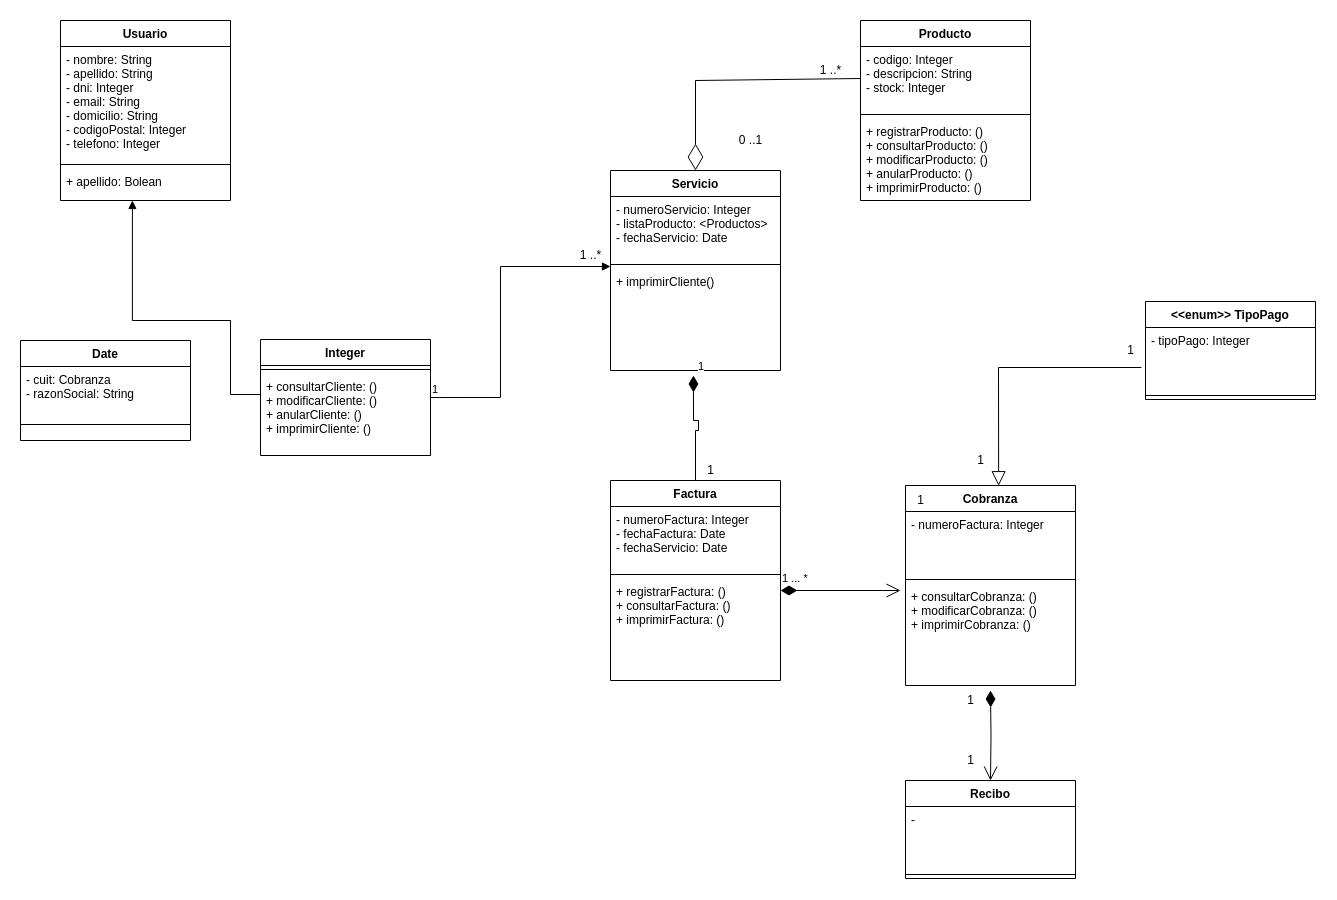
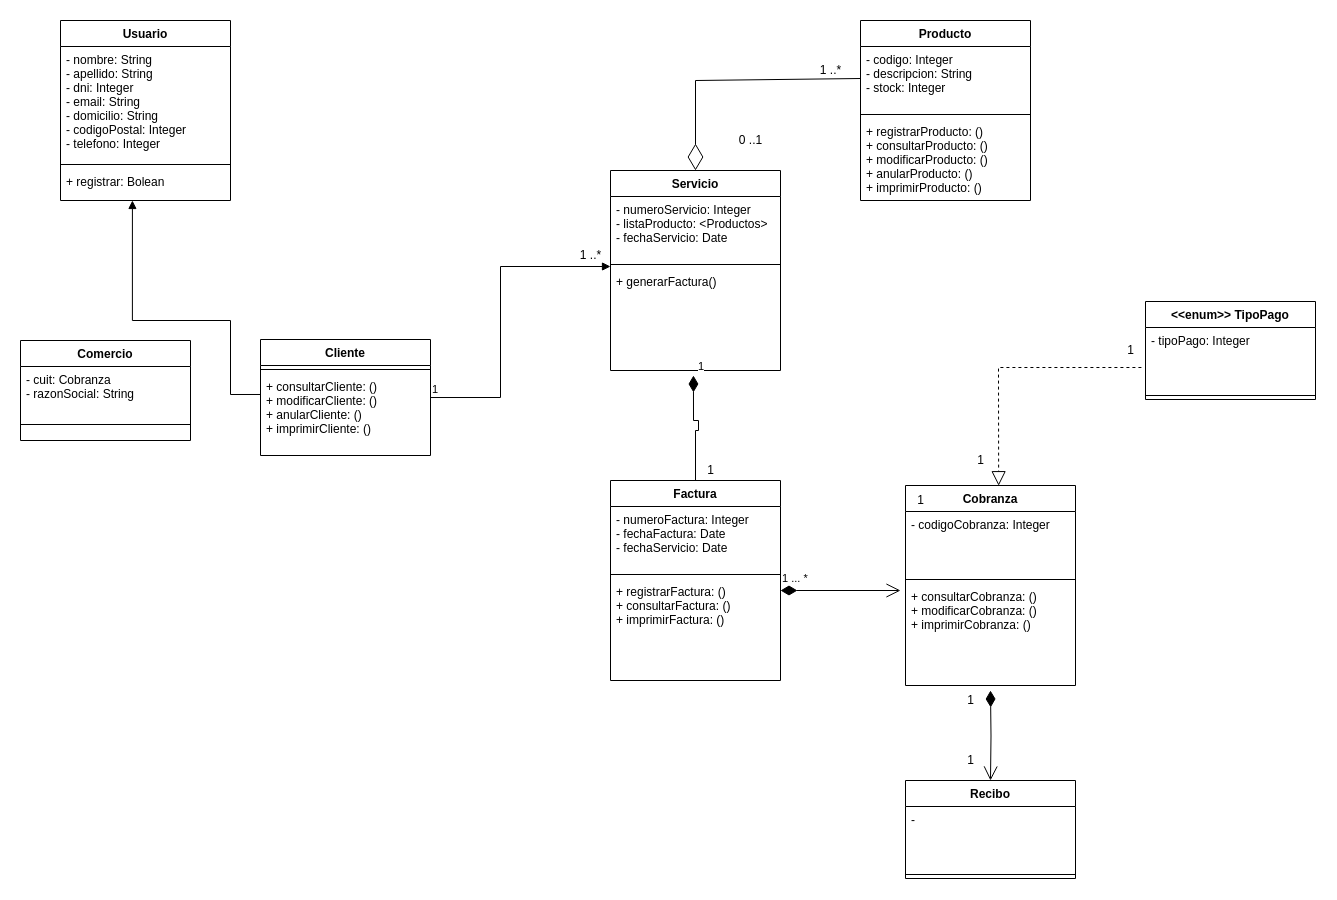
  <mxCell id="0" />
  <mxCell id="1" parent="0" />
  <mxCell id="2" value="Usuario" style="swimlane;fontStyle=1;align=center;verticalAlign=top;childLayout=stackLayout;horizontal=1;startSize=26;horizontalStack=0;resizeParent=1;resizeParentMax=0;resizeLast=0;collapsible=1;marginBottom=0;" vertex="1" parent="1"><mxGeometry x="60" y="20" width="170" height="180" as="geometry" /></mxCell>
  <mxCell id="3" value="- nombre: String&#10;- apellido: String&#10;- dni: Integer&#10;- email: String&#10;- domicilio: String&#10;- codigoPostal: Integer&#10;- telefono: Integer" style="text;strokeColor=none;fillColor=none;align=left;verticalAlign=top;spacingLeft=4;spacingRight=4;overflow=hidden;rotatable=0;points=[[0,0.5],[1,0.5]];portConstraint=eastwest;" vertex="1" parent="2"><mxGeometry y="26" width="170" height="114" as="geometry" /></mxCell>
  <mxCell id="4" value="" style="line;strokeWidth=1;fillColor=none;align=left;verticalAlign=middle;spacingTop=-1;spacingLeft=3;spacingRight=3;rotatable=0;labelPosition=right;points=[];portConstraint=eastwest;strokeColor=inherit;" vertex="1" parent="2"><mxGeometry y="140" width="170" height="8" as="geometry" /></mxCell>
- <mxCell id="5" value="+ apellido: Bolean" style="text;strokeColor=none;fillColor=none;align=left;verticalAlign=top;spacingLeft=4;spacingRight=4;overflow=hidden;rotatable=0;points=[[0,0.5],[1,0.5]];portConstraint=eastwest;" vertex="1" parent="2"><mxGeometry y="148" width="170" height="32" as="geometry" /></mxCell>
- <mxCell id="6" value="Integer" style="swimlane;fontStyle=1;align=center;verticalAlign=top;childLayout=stackLayout;horizontal=1;startSize=26;horizontalStack=0;resizeParent=1;resizeParentMax=0;resizeLast=0;collapsible=1;marginBottom=0;" vertex="1" parent="1"><mxGeometry x="260" y="339" width="170" height="116" as="geometry" /></mxCell>
+ <mxCell id="5" value="+ registrar: Bolean" style="text;strokeColor=none;fillColor=none;align=left;verticalAlign=top;spacingLeft=4;spacingRight=4;overflow=hidden;rotatable=0;points=[[0,0.5],[1,0.5]];portConstraint=eastwest;" vertex="1" parent="2"><mxGeometry y="148" width="170" height="32" as="geometry" /></mxCell>
+ <mxCell id="6" value="Cliente" style="swimlane;fontStyle=1;align=center;verticalAlign=top;childLayout=stackLayout;horizontal=1;startSize=26;horizontalStack=0;resizeParent=1;resizeParentMax=0;resizeLast=0;collapsible=1;marginBottom=0;" vertex="1" parent="1"><mxGeometry x="260" y="339" width="170" height="116" as="geometry" /></mxCell>
  <mxCell id="7" value="" style="line;strokeWidth=1;fillColor=none;align=left;verticalAlign=middle;spacingTop=-1;spacingLeft=3;spacingRight=3;rotatable=0;labelPosition=right;points=[];portConstraint=eastwest;strokeColor=inherit;" vertex="1" parent="6"><mxGeometry y="26" width="170" height="8" as="geometry" /></mxCell>
  <mxCell id="8" value="+ consultarCliente: ()&#10;+ modificarCliente: ()&#10;+ anularCliente: ()&#10;+ imprimirCliente: ()&#10;" style="text;strokeColor=none;fillColor=none;align=left;verticalAlign=top;spacingLeft=4;spacingRight=4;overflow=hidden;rotatable=0;points=[[0,0.5],[1,0.5]];portConstraint=eastwest;" vertex="1" parent="6"><mxGeometry y="34" width="170" height="82" as="geometry" /></mxCell>
  <mxCell id="9" value="Servicio" style="swimlane;fontStyle=1;align=center;verticalAlign=top;childLayout=stackLayout;horizontal=1;startSize=26;horizontalStack=0;resizeParent=1;resizeParentMax=0;resizeLast=0;collapsible=1;marginBottom=0;" vertex="1" parent="1"><mxGeometry x="610" y="170" width="170" height="200" as="geometry" /></mxCell>
  <mxCell id="10" value="- numeroServicio: Integer&#10;- listaProducto: &lt;Productos&gt;&#10;- fechaServicio: Date" style="text;strokeColor=none;fillColor=none;align=left;verticalAlign=top;spacingLeft=4;spacingRight=4;overflow=hidden;rotatable=0;points=[[0,0.5],[1,0.5]];portConstraint=eastwest;" vertex="1" parent="9"><mxGeometry y="26" width="170" height="64" as="geometry" /></mxCell>
  <mxCell id="11" value="" style="line;strokeWidth=1;fillColor=none;align=left;verticalAlign=middle;spacingTop=-1;spacingLeft=3;spacingRight=3;rotatable=0;labelPosition=right;points=[];portConstraint=eastwest;strokeColor=inherit;" vertex="1" parent="9"><mxGeometry y="90" width="170" height="8" as="geometry" /></mxCell>
- <mxCell id="12" value="+ imprimirCliente()" style="text;strokeColor=none;fillColor=none;align=left;verticalAlign=top;spacingLeft=4;spacingRight=4;overflow=hidden;rotatable=0;points=[[0,0.5],[1,0.5]];portConstraint=eastwest;" vertex="1" parent="9"><mxGeometry y="98" width="170" height="102" as="geometry" /></mxCell>
+ <mxCell id="12" value="+ generarFactura()" style="text;strokeColor=none;fillColor=none;align=left;verticalAlign=top;spacingLeft=4;spacingRight=4;overflow=hidden;rotatable=0;points=[[0,0.5],[1,0.5]];portConstraint=eastwest;" vertex="1" parent="9"><mxGeometry y="98" width="170" height="102" as="geometry" /></mxCell>
  <mxCell id="13" value="" style="endArrow=block;endFill=1;html=1;edgeStyle=orthogonalEdgeStyle;align=left;verticalAlign=top;rounded=0;entryX=0.423;entryY=0.999;entryDx=0;entryDy=0;entryPerimeter=0;exitX=0;exitY=0.256;exitDx=0;exitDy=0;exitPerimeter=0;" edge="1" parent="1" source="8" target="5"><mxGeometry x="-1" relative="1" as="geometry"><mxPoint x="330" y="263" as="sourcePoint" /><mxPoint x="360" y="390" as="targetPoint" /><Array as="points"><mxPoint x="230" y="394" /><mxPoint x="230" y="320" /><mxPoint x="132" y="320" /></Array></mxGeometry></mxCell>
  <mxCell id="14" value="Producto" style="swimlane;fontStyle=1;align=center;verticalAlign=top;childLayout=stackLayout;horizontal=1;startSize=26;horizontalStack=0;resizeParent=1;resizeParentMax=0;resizeLast=0;collapsible=1;marginBottom=0;" vertex="1" parent="1"><mxGeometry x="860" y="20" width="170" height="180" as="geometry" /></mxCell>
  <mxCell id="15" value="- codigo: Integer&#10;- descripcion: String&#10;- stock: Integer" style="text;strokeColor=none;fillColor=none;align=left;verticalAlign=top;spacingLeft=4;spacingRight=4;overflow=hidden;rotatable=0;points=[[0,0.5],[1,0.5]];portConstraint=eastwest;" vertex="1" parent="14"><mxGeometry y="26" width="170" height="64" as="geometry" /></mxCell>
  <mxCell id="16" value="" style="line;strokeWidth=1;fillColor=none;align=left;verticalAlign=middle;spacingTop=-1;spacingLeft=3;spacingRight=3;rotatable=0;labelPosition=right;points=[];portConstraint=eastwest;strokeColor=inherit;" vertex="1" parent="14"><mxGeometry y="90" width="170" height="8" as="geometry" /></mxCell>
  <mxCell id="17" value="+ registrarProducto: ()&#10;+ consultarProducto: ()&#10;+ modificarProducto: ()&#10;+ anularProducto: ()&#10;+ imprimirProducto: ()&#10;&#10;" style="text;strokeColor=none;fillColor=none;align=left;verticalAlign=top;spacingLeft=4;spacingRight=4;overflow=hidden;rotatable=0;points=[[0,0.5],[1,0.5]];portConstraint=eastwest;" vertex="1" parent="14"><mxGeometry y="98" width="170" height="82" as="geometry" /></mxCell>
  <mxCell id="18" value="Factura" style="swimlane;fontStyle=1;align=center;verticalAlign=top;childLayout=stackLayout;horizontal=1;startSize=26;horizontalStack=0;resizeParent=1;resizeParentMax=0;resizeLast=0;collapsible=1;marginBottom=0;" vertex="1" parent="1"><mxGeometry x="610" y="480" width="170" height="200" as="geometry" /></mxCell>
  <mxCell id="19" value="- numeroFactura: Integer&#10;- fechaFactura: Date&#10;- fechaServicio: Date" style="text;strokeColor=none;fillColor=none;align=left;verticalAlign=top;spacingLeft=4;spacingRight=4;overflow=hidden;rotatable=0;points=[[0,0.5],[1,0.5]];portConstraint=eastwest;" vertex="1" parent="18"><mxGeometry y="26" width="170" height="64" as="geometry" /></mxCell>
  <mxCell id="20" value="" style="line;strokeWidth=1;fillColor=none;align=left;verticalAlign=middle;spacingTop=-1;spacingLeft=3;spacingRight=3;rotatable=0;labelPosition=right;points=[];portConstraint=eastwest;strokeColor=inherit;" vertex="1" parent="18"><mxGeometry y="90" width="170" height="8" as="geometry" /></mxCell>
  <mxCell id="21" value="+ registrarFactura: ()&#10;+ consultarFactura: ()&#10;+ imprimirFactura: ()" style="text;strokeColor=none;fillColor=none;align=left;verticalAlign=top;spacingLeft=4;spacingRight=4;overflow=hidden;rotatable=0;points=[[0,0.5],[1,0.5]];portConstraint=eastwest;" vertex="1" parent="18"><mxGeometry y="98" width="170" height="102" as="geometry" /></mxCell>
  <mxCell id="22" value="Cobranza" style="swimlane;fontStyle=1;align=center;verticalAlign=top;childLayout=stackLayout;horizontal=1;startSize=26;horizontalStack=0;resizeParent=1;resizeParentMax=0;resizeLast=0;collapsible=1;marginBottom=0;" vertex="1" parent="1"><mxGeometry x="905" y="485" width="170" height="200" as="geometry" /></mxCell>
- <mxCell id="23" value="- numeroFactura: Integer" style="text;strokeColor=none;fillColor=none;align=left;verticalAlign=top;spacingLeft=4;spacingRight=4;overflow=hidden;rotatable=0;points=[[0,0.5],[1,0.5]];portConstraint=eastwest;" vertex="1" parent="22"><mxGeometry y="26" width="170" height="64" as="geometry" /></mxCell>
+ <mxCell id="23" value="- codigoCobranza: Integer" style="text;strokeColor=none;fillColor=none;align=left;verticalAlign=top;spacingLeft=4;spacingRight=4;overflow=hidden;rotatable=0;points=[[0,0.5],[1,0.5]];portConstraint=eastwest;" vertex="1" parent="22"><mxGeometry y="26" width="170" height="64" as="geometry" /></mxCell>
  <mxCell id="24" value="" style="line;strokeWidth=1;fillColor=none;align=left;verticalAlign=middle;spacingTop=-1;spacingLeft=3;spacingRight=3;rotatable=0;labelPosition=right;points=[];portConstraint=eastwest;strokeColor=inherit;" vertex="1" parent="22"><mxGeometry y="90" width="170" height="8" as="geometry" /></mxCell>
  <mxCell id="25" value="+ consultarCobranza: ()&#10;+ modificarCobranza: ()&#10;+ imprimirCobranza: ()" style="text;strokeColor=none;fillColor=none;align=left;verticalAlign=top;spacingLeft=4;spacingRight=4;overflow=hidden;rotatable=0;points=[[0,0.5],[1,0.5]];portConstraint=eastwest;" vertex="1" parent="22"><mxGeometry y="98" width="170" height="102" as="geometry" /></mxCell>
  <mxCell id="26" value="1" style="endArrow=none;html=1;endSize=12;startArrow=diamondThin;startSize=14;startFill=1;edgeStyle=orthogonalEdgeStyle;align=left;verticalAlign=bottom;rounded=0;entryX=0.5;entryY=0;entryDx=0;entryDy=0;exitX=0.488;exitY=1.049;exitDx=0;exitDy=0;exitPerimeter=0;" edge="1" parent="1" source="12" target="18"><mxGeometry x="-1" y="3" relative="1" as="geometry"><mxPoint x="530" y="420" as="sourcePoint" /><mxPoint x="740" y="340" as="targetPoint" /><Array as="points"><mxPoint x="693" y="420" /><mxPoint x="698" y="420" /><mxPoint x="698" y="430" /><mxPoint x="695" y="430" /></Array></mxGeometry></mxCell>
  <mxCell id="27" value="1 ... *" style="endArrow=open;html=1;endSize=12;startArrow=diamondThin;startSize=14;startFill=1;edgeStyle=orthogonalEdgeStyle;align=left;verticalAlign=bottom;rounded=0;" edge="1" parent="1"><mxGeometry x="-1" y="3" relative="1" as="geometry"><mxPoint x="780" y="590" as="sourcePoint" /><mxPoint x="900" y="590" as="targetPoint" /></mxGeometry></mxCell>
- <mxCell id="28" value="Date" style="swimlane;fontStyle=1;align=center;verticalAlign=top;childLayout=stackLayout;horizontal=1;startSize=26;horizontalStack=0;resizeParent=1;resizeParentMax=0;resizeLast=0;collapsible=1;marginBottom=0;" vertex="1" parent="1"><mxGeometry x="20" y="340" width="170" height="100" as="geometry" /></mxCell>
+ <mxCell id="28" value="Comercio" style="swimlane;fontStyle=1;align=center;verticalAlign=top;childLayout=stackLayout;horizontal=1;startSize=26;horizontalStack=0;resizeParent=1;resizeParentMax=0;resizeLast=0;collapsible=1;marginBottom=0;" vertex="1" parent="1"><mxGeometry x="20" y="340" width="170" height="100" as="geometry" /></mxCell>
  <mxCell id="29" value="- cuit: Cobranza&#10;- razonSocial: String" style="text;strokeColor=none;fillColor=none;align=left;verticalAlign=top;spacingLeft=4;spacingRight=4;overflow=hidden;rotatable=0;points=[[0,0.5],[1,0.5]];portConstraint=eastwest;" vertex="1" parent="28"><mxGeometry y="26" width="170" height="54" as="geometry" /></mxCell>
  <mxCell id="30" value="" style="line;strokeWidth=1;fillColor=none;align=left;verticalAlign=middle;spacingTop=-1;spacingLeft=3;spacingRight=3;rotatable=0;labelPosition=right;points=[];portConstraint=eastwest;strokeColor=inherit;" vertex="1" parent="28"><mxGeometry y="80" width="170" height="8" as="geometry" /></mxCell>
  <mxCell id="31" value="&#10;" style="text;strokeColor=none;fillColor=none;align=left;verticalAlign=top;spacingLeft=4;spacingRight=4;overflow=hidden;rotatable=0;points=[[0,0.5],[1,0.5]];portConstraint=eastwest;" vertex="1" parent="28"><mxGeometry y="88" width="170" height="12" as="geometry" /></mxCell>
  <mxCell id="32" value="" style="endArrow=block;endFill=1;html=1;edgeStyle=orthogonalEdgeStyle;align=left;verticalAlign=top;rounded=0;exitX=1;exitY=0.293;exitDx=0;exitDy=0;exitPerimeter=0;" edge="1" parent="1" source="8"><mxGeometry x="-1" relative="1" as="geometry"><mxPoint x="500" y="265.5" as="sourcePoint" /><mxPoint x="610" y="266" as="targetPoint" /><Array as="points"><mxPoint x="500" y="266" /></Array></mxGeometry></mxCell>
  <mxCell id="33" value="1" style="edgeLabel;resizable=0;html=1;align=left;verticalAlign=bottom;" connectable="0" vertex="1" parent="32"><mxGeometry x="-1" relative="1" as="geometry" /></mxCell>
  <mxCell id="34" value="1 ..*" style="text;html=1;align=center;verticalAlign=middle;resizable=0;points=[];autosize=1;strokeColor=none;fillColor=none;" vertex="1" parent="1"><mxGeometry x="570" y="240" width="40" height="30" as="geometry" /></mxCell>
  <mxCell id="35" value="" style="endArrow=diamondThin;endFill=0;endSize=24;html=1;rounded=0;entryX=0.5;entryY=0;entryDx=0;entryDy=0;exitX=0;exitY=0.5;exitDx=0;exitDy=0;" edge="1" parent="1" source="15" target="9"><mxGeometry width="160" relative="1" as="geometry"><mxPoint x="580" y="340" as="sourcePoint" /><mxPoint x="740" y="340" as="targetPoint" /><Array as="points"><mxPoint x="695" y="80" /></Array></mxGeometry></mxCell>
  <mxCell id="36" value="0 ..1" style="text;html=1;align=center;verticalAlign=middle;resizable=0;points=[];autosize=1;strokeColor=none;fillColor=none;" vertex="1" parent="1"><mxGeometry x="725" y="125" width="50" height="30" as="geometry" /></mxCell>
  <mxCell id="37" value="1 ..*" style="text;html=1;align=center;verticalAlign=middle;resizable=0;points=[];autosize=1;strokeColor=none;fillColor=none;" vertex="1" parent="1"><mxGeometry x="810" y="55" width="40" height="30" as="geometry" /></mxCell>
  <mxCell id="38" value="1" style="text;html=1;align=center;verticalAlign=middle;resizable=0;points=[];autosize=1;strokeColor=none;fillColor=none;" vertex="1" parent="1"><mxGeometry x="695" y="455" width="30" height="30" as="geometry" /></mxCell>
  <mxCell id="39" value="1" style="text;html=1;align=center;verticalAlign=middle;resizable=0;points=[];autosize=1;strokeColor=none;fillColor=none;" vertex="1" parent="1"><mxGeometry x="905" y="485" width="30" height="30" as="geometry" /></mxCell>
  <mxCell id="40" value="&lt;&lt;enum&gt;&gt; TipoPago" style="swimlane;fontStyle=1;align=center;verticalAlign=top;childLayout=stackLayout;horizontal=1;startSize=26;horizontalStack=0;resizeParent=1;resizeParentMax=0;resizeLast=0;collapsible=1;marginBottom=0;" vertex="1" parent="1"><mxGeometry x="1145" y="301" width="170" height="98" as="geometry" /></mxCell>
  <mxCell id="41" value="- tipoPago: Integer" style="text;strokeColor=none;fillColor=none;align=left;verticalAlign=top;spacingLeft=4;spacingRight=4;overflow=hidden;rotatable=0;points=[[0,0.5],[1,0.5]];portConstraint=eastwest;" vertex="1" parent="40"><mxGeometry y="26" width="170" height="64" as="geometry" /></mxCell>
  <mxCell id="42" value="" style="line;strokeWidth=1;fillColor=none;align=left;verticalAlign=middle;spacingTop=-1;spacingLeft=3;spacingRight=3;rotatable=0;labelPosition=right;points=[];portConstraint=eastwest;strokeColor=inherit;" vertex="1" parent="40"><mxGeometry y="90" width="170" height="8" as="geometry" /></mxCell>
- <mxCell id="43" value="" style="endArrow=block;dashed=0;endFill=0;endSize=12;html=1;rounded=0;entryX=0.548;entryY=0.001;entryDx=0;entryDy=0;entryPerimeter=0;exitX=-0.024;exitY=0.625;exitDx=0;exitDy=0;exitPerimeter=0;" edge="1" parent="1" source="41" target="22"><mxGeometry width="160" relative="1" as="geometry"><mxPoint x="580" y="500" as="sourcePoint" /><mxPoint x="740" y="500" as="targetPoint" /><Array as="points"><mxPoint x="998" y="367" /></Array></mxGeometry></mxCell>
+ <mxCell id="43" value="" style="endArrow=block;dashed=1;endFill=0;endSize=12;html=1;rounded=0;entryX=0.548;entryY=0.001;entryDx=0;entryDy=0;entryPerimeter=0;exitX=-0.024;exitY=0.625;exitDx=0;exitDy=0;exitPerimeter=0;" edge="1" parent="1" source="41" target="22"><mxGeometry width="160" relative="1" as="geometry"><mxPoint x="580" y="500" as="sourcePoint" /><mxPoint x="740" y="500" as="targetPoint" /><Array as="points"><mxPoint x="998" y="367" /></Array></mxGeometry></mxCell>
  <mxCell id="44" value="1" style="text;html=1;align=center;verticalAlign=middle;resizable=0;points=[];autosize=1;strokeColor=none;fillColor=none;" vertex="1" parent="1"><mxGeometry x="965" y="445" width="30" height="30" as="geometry" /></mxCell>
  <mxCell id="45" value="1" style="text;html=1;align=center;verticalAlign=middle;resizable=0;points=[];autosize=1;strokeColor=none;fillColor=none;" vertex="1" parent="1"><mxGeometry x="1115" y="335" width="30" height="30" as="geometry" /></mxCell>
  <mxCell id="46" value="Recibo" style="swimlane;fontStyle=1;align=center;verticalAlign=top;childLayout=stackLayout;horizontal=1;startSize=26;horizontalStack=0;resizeParent=1;resizeParentMax=0;resizeLast=0;collapsible=1;marginBottom=0;" vertex="1" parent="1"><mxGeometry x="905" y="780" width="170" height="98" as="geometry" /></mxCell>
  <mxCell id="47" value="-" style="text;strokeColor=none;fillColor=none;align=left;verticalAlign=top;spacingLeft=4;spacingRight=4;overflow=hidden;rotatable=0;points=[[0,0.5],[1,0.5]];portConstraint=eastwest;" vertex="1" parent="46"><mxGeometry y="26" width="170" height="64" as="geometry" /></mxCell>
  <mxCell id="48" value="" style="line;strokeWidth=1;fillColor=none;align=left;verticalAlign=middle;spacingTop=-1;spacingLeft=3;spacingRight=3;rotatable=0;labelPosition=right;points=[];portConstraint=eastwest;strokeColor=inherit;" vertex="1" parent="46"><mxGeometry y="90" width="170" height="8" as="geometry" /></mxCell>
  <mxCell id="49" value="" style="endArrow=open;html=1;endSize=12;startArrow=diamondThin;startSize=14;startFill=1;edgeStyle=orthogonalEdgeStyle;align=left;verticalAlign=bottom;rounded=0;entryX=0.5;entryY=0;entryDx=0;entryDy=0;" edge="1" parent="1" target="46"><mxGeometry x="-1" y="3" relative="1" as="geometry"><mxPoint x="990" y="690" as="sourcePoint" /><mxPoint x="740" y="680" as="targetPoint" /></mxGeometry></mxCell>
  <mxCell id="50" value="1" style="text;html=1;align=center;verticalAlign=middle;resizable=0;points=[];autosize=1;strokeColor=none;fillColor=none;" vertex="1" parent="1"><mxGeometry x="955" y="745" width="30" height="30" as="geometry" /></mxCell>
  <mxCell id="51" value="1" style="text;html=1;align=center;verticalAlign=middle;resizable=0;points=[];autosize=1;strokeColor=none;fillColor=none;" vertex="1" parent="1"><mxGeometry x="955" y="685" width="30" height="30" as="geometry" /></mxCell>
